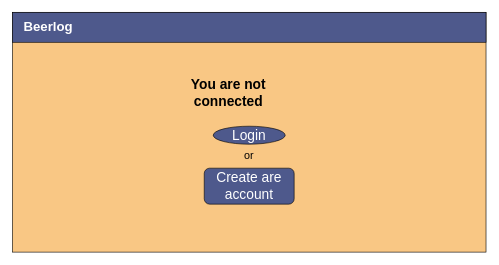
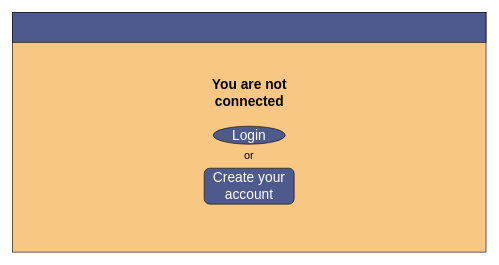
  <mxCell id="0" />
  <mxCell id="1" parent="0" />
  <mxCell id="2" value="" style="rounded=0;whiteSpace=wrap;html=1;fillColor=#F9C784;" parent="1" vertex="1"><mxGeometry x="20" y="20" width="790" height="400" as="geometry" /></mxCell>
  <mxCell id="3" value="" style="rounded=0;whiteSpace=wrap;html=1;fillColor=#4E598C;" parent="1" vertex="1"><mxGeometry x="20" y="20" width="790" height="50" as="geometry" /></mxCell>
- <mxCell id="4" value="Beerlog" style="text;html=1;strokeColor=none;fillColor=none;align=center;verticalAlign=middle;whiteSpace=wrap;rounded=0;fontColor=#FFFFFF;fontSize=22;fontStyle=1" parent="1" vertex="1"><mxGeometry x="50" y="30" width="60" height="30" as="geometry" /></mxCell>
- <mxCell id="5" value="&lt;font style=&quot;font-size: 23px;&quot;&gt;&lt;b&gt;You are not connected&lt;/b&gt;&lt;/font&gt;" style="text;html=1;strokeColor=none;fillColor=none;align=center;verticalAlign=middle;whiteSpace=wrap;rounded=0;" vertex="1" parent="1"><mxGeometry x="267.5" y="120" width="225" height="70" as="geometry" /></mxCell>
+ <mxCell id="5" value="&lt;font style=&quot;font-size: 23px;&quot;&gt;&lt;b&gt;You are not connected&lt;/b&gt;&lt;/font&gt;" style="text;html=1;strokeColor=none;fillColor=none;align=center;verticalAlign=middle;whiteSpace=wrap;rounded=0;" vertex="1" parent="1"><mxGeometry x="302.5" y="120" width="225" height="70" as="geometry" /></mxCell>
  <mxCell id="6" value="&lt;font color=&quot;#ffffff&quot;&gt;Login&lt;/font&gt;" style="ellipse;whiteSpace=wrap;html=1;fontSize=23;fillColor=#4e598c;" vertex="1" parent="1"><mxGeometry x="355" y="210" width="120" height="30" as="geometry" /></mxCell>
- <mxCell id="7" value="&lt;font color=&quot;#ffffff&quot;&gt;Create are account&lt;/font&gt;" style="rounded=1;whiteSpace=wrap;html=1;fontSize=23;fillColor=#4e598c;" vertex="1" parent="1"><mxGeometry x="340" y="280" width="150" height="60" as="geometry" /></mxCell>
+ <mxCell id="7" value="&lt;font color=&quot;#ffffff&quot;&gt;Create your account&lt;/font&gt;" style="rounded=1;whiteSpace=wrap;html=1;fontSize=23;fillColor=#4e598c;" vertex="1" parent="1"><mxGeometry x="340" y="280" width="150" height="60" as="geometry" /></mxCell>
  <mxCell id="8" value="or" style="text;html=1;strokeColor=none;fillColor=none;align=center;verticalAlign=middle;whiteSpace=wrap;rounded=0;fontSize=18;fontColor=#000000;" vertex="1" parent="1"><mxGeometry x="385" y="245" width="60" height="30" as="geometry" /></mxCell>
